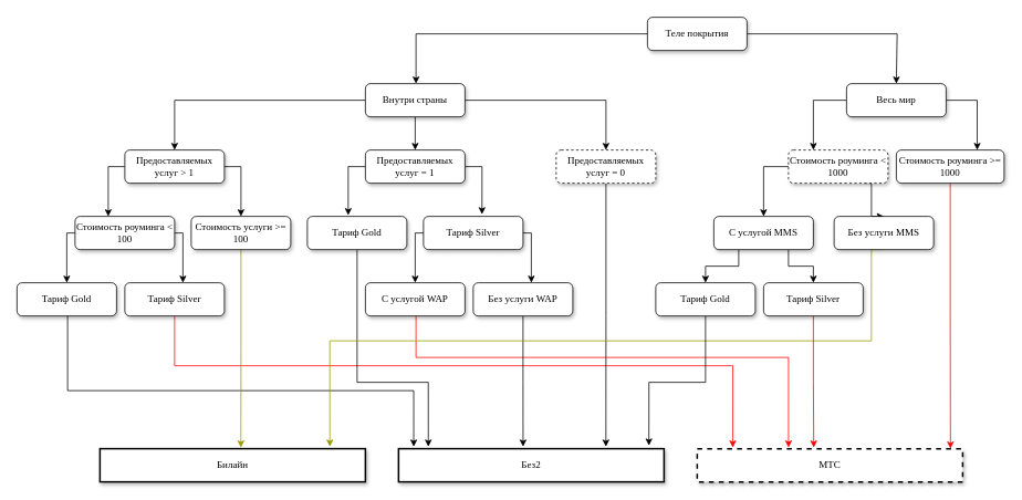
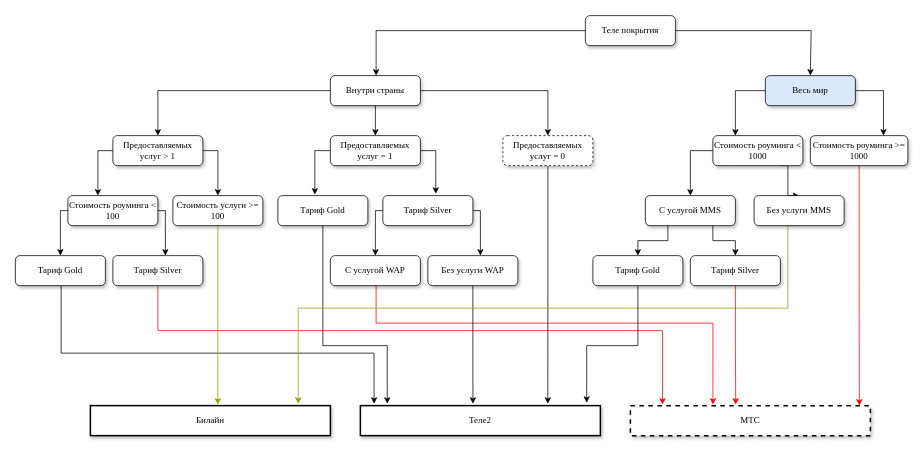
  <mxCell id="0" />
  <mxCell id="1" parent="0" />
  <mxCell id="2" value="" style="edgeStyle=orthogonalEdgeStyle;rounded=0;orthogonalLoop=1;jettySize=auto;html=1;" parent="1" source="4" target="8" edge="1"><mxGeometry relative="1" as="geometry"><Array as="points"><mxPoint x="501" y="40" /></Array></mxGeometry></mxCell>
  <mxCell id="3" style="edgeStyle=orthogonalEdgeStyle;rounded=0;orthogonalLoop=1;jettySize=auto;html=1;entryX=0.5;entryY=0;entryDx=0;entryDy=0;" parent="1" source="4" target="28" edge="1"><mxGeometry relative="1" as="geometry"><Array as="points"><mxPoint x="1081" y="40" /></Array></mxGeometry></mxCell>
  <mxCell id="4" value="Теле покрытия" style="whiteSpace=wrap;html=1;rounded=1;shadow=1;labelBackgroundColor=none;strokeWidth=1;fontFamily=Verdana;fontSize=12;align=center;" parent="1" vertex="1"><mxGeometry x="780" width="120" height="40" as="geometry" y="20" /></mxCell>
  <mxCell id="5" style="edgeStyle=orthogonalEdgeStyle;rounded=0;orthogonalLoop=1;jettySize=auto;html=1;exitX=1;exitY=0.5;exitDx=0;exitDy=0;entryX=0.5;entryY=0;entryDx=0;entryDy=0;" parent="1" source="8" target="24" edge="1"><mxGeometry relative="1" as="geometry" /></mxCell>
  <mxCell id="6" value="" style="edgeStyle=orthogonalEdgeStyle;rounded=0;orthogonalLoop=1;jettySize=auto;html=1;" edge="1" parent="1" source="8" target="14"><mxGeometry relative="1" as="geometry" /></mxCell>
  <mxCell id="7" value="" style="edgeStyle=orthogonalEdgeStyle;rounded=0;orthogonalLoop=1;jettySize=auto;html=1;" edge="1" parent="1" source="8" target="11"><mxGeometry relative="1" as="geometry" /></mxCell>
  <mxCell id="8" value="Внутри страны" style="whiteSpace=wrap;html=1;rounded=1;shadow=1;labelBackgroundColor=none;strokeWidth=1;fontFamily=Verdana;fontSize=12;align=center;" parent="1" vertex="1"><mxGeometry x="440" y="100" width="120" height="40" as="geometry" /></mxCell>
  <mxCell id="9" style="edgeStyle=orthogonalEdgeStyle;rounded=0;orthogonalLoop=1;jettySize=auto;html=1;entryX=0.411;entryY=-0.034;entryDx=0;entryDy=0;entryPerimeter=0;strokeColor=#000000;" edge="1" parent="1" source="11" target="38"><mxGeometry relative="1" as="geometry"><Array as="points"><mxPoint x="419" y="200" /></Array></mxGeometry></mxCell>
  <mxCell id="10" style="edgeStyle=orthogonalEdgeStyle;rounded=0;orthogonalLoop=1;jettySize=auto;html=1;entryX=0.588;entryY=-0.063;entryDx=0;entryDy=0;entryPerimeter=0;strokeColor=#000000;" edge="1" parent="1" source="11" target="41"><mxGeometry relative="1" as="geometry"><Array as="points"><mxPoint x="581" y="200" /></Array></mxGeometry></mxCell>
  <mxCell id="11" value="Предоставляемых услуг = 1" style="whiteSpace=wrap;html=1;rounded=1;shadow=1;labelBackgroundColor=none;strokeWidth=1;fontFamily=Verdana;fontSize=12;align=center;" vertex="1" parent="1"><mxGeometry x="440" y="180" width="120" height="40" as="geometry" /></mxCell>
  <mxCell id="12" style="edgeStyle=orthogonalEdgeStyle;rounded=0;orthogonalLoop=1;jettySize=auto;html=1;" edge="1" parent="1" source="14" target="17"><mxGeometry relative="1" as="geometry"><Array as="points"><mxPoint x="130" y="200" /></Array></mxGeometry></mxCell>
  <mxCell id="13" style="edgeStyle=orthogonalEdgeStyle;rounded=0;orthogonalLoop=1;jettySize=auto;html=1;entryX=0.5;entryY=0;entryDx=0;entryDy=0;" edge="1" parent="1" source="14" target="36"><mxGeometry relative="1" as="geometry"><Array as="points"><mxPoint x="290" y="200" /></Array></mxGeometry></mxCell>
  <mxCell id="14" value="Предоставляемых услуг &amp;gt; 1" style="whiteSpace=wrap;html=1;rounded=1;shadow=1;labelBackgroundColor=none;strokeWidth=1;fontFamily=Verdana;fontSize=12;align=center;" vertex="1" parent="1"><mxGeometry x="150" y="180" width="120" height="40" as="geometry" /></mxCell>
  <mxCell id="15" value="" style="edgeStyle=orthogonalEdgeStyle;rounded=0;orthogonalLoop=1;jettySize=auto;html=1;" edge="1" parent="1" source="17" target="21"><mxGeometry relative="1" as="geometry"><Array as="points"><mxPoint x="80" y="280" /></Array></mxGeometry></mxCell>
  <mxCell id="16" value="" style="edgeStyle=orthogonalEdgeStyle;rounded=0;orthogonalLoop=1;jettySize=auto;html=1;" edge="1" parent="1" source="17" target="19"><mxGeometry relative="1" as="geometry"><Array as="points"><mxPoint x="220" y="280" /></Array></mxGeometry></mxCell>
  <mxCell id="17" value="Стоимость роуминга &amp;lt; 100" style="whiteSpace=wrap;html=1;rounded=1;shadow=1;labelBackgroundColor=none;strokeWidth=1;fontFamily=Verdana;fontSize=12;align=center;" parent="1" vertex="1"><mxGeometry x="90" y="260" width="120" height="40" as="geometry" /></mxCell>
  <mxCell id="18" style="edgeStyle=orthogonalEdgeStyle;rounded=0;orthogonalLoop=1;jettySize=auto;html=1;exitX=0.5;exitY=1;exitDx=0;exitDy=0;entryX=0.134;entryY=-0.034;entryDx=0;entryDy=0;entryPerimeter=0;strokeColor=#FF0000;" edge="1" parent="1" source="19" target="22"><mxGeometry relative="1" as="geometry"><Array as="points"><mxPoint x="210" y="440" /><mxPoint x="883" y="440" /></Array></mxGeometry></mxCell>
  <mxCell id="19" value="Тариф Silver" style="whiteSpace=wrap;html=1;rounded=1;shadow=1;labelBackgroundColor=none;strokeWidth=1;fontFamily=Verdana;fontSize=12;align=center;" vertex="1" parent="1"><mxGeometry x="150" y="340" width="120" height="40" as="geometry" /></mxCell>
  <mxCell id="20" style="edgeStyle=orthogonalEdgeStyle;rounded=0;orthogonalLoop=1;jettySize=auto;html=1;exitX=0.5;exitY=1;exitDx=0;exitDy=0;entryX=0.057;entryY=-0.063;entryDx=0;entryDy=0;entryPerimeter=0;strokeColor=#000000;" edge="1" parent="1" source="21" target="25"><mxGeometry relative="1" as="geometry"><Array as="points"><mxPoint x="81" y="470" /><mxPoint x="498" y="470" /></Array></mxGeometry></mxCell>
  <mxCell id="21" value="Тариф Gold" style="whiteSpace=wrap;html=1;rounded=1;shadow=1;labelBackgroundColor=none;strokeWidth=1;fontFamily=Verdana;fontSize=12;align=center;" vertex="1" parent="1"><mxGeometry x="20" y="340" width="120" height="40" as="geometry" /></mxCell>
  <mxCell id="22" value="МТС" style="whiteSpace=wrap;html=1;rounded=0;shadow=1;labelBackgroundColor=none;strokeWidth=2;fontFamily=Verdana;fontSize=12;align=center;dashed=1;" parent="1" vertex="1"><mxGeometry x="840" y="540" width="320" height="40" as="geometry" /></mxCell>
  <mxCell id="23" style="edgeStyle=orthogonalEdgeStyle;rounded=0;orthogonalLoop=1;jettySize=auto;html=1;entryX=0.781;entryY=-0.063;entryDx=0;entryDy=0;entryPerimeter=0;strokeColor=#000000;" edge="1" parent="1" source="24" target="25"><mxGeometry relative="1" as="geometry" /></mxCell>
  <mxCell id="24" value="Предоставляемых услуг = 0" style="whiteSpace=wrap;html=1;rounded=1;shadow=1;labelBackgroundColor=none;strokeWidth=1;fontFamily=Verdana;fontSize=12;align=center;dashed=1;" parent="1" vertex="1"><mxGeometry x="670" y="180" width="120" height="40" as="geometry" /></mxCell>
- <mxCell id="25" value="Без2" style="whiteSpace=wrap;html=1;rounded=0;shadow=1;labelBackgroundColor=none;strokeWidth=2;fontFamily=Verdana;fontSize=12;align=center;" parent="1" vertex="1"><mxGeometry x="480" y="540" width="320" height="40" as="geometry" /></mxCell>
+ <mxCell id="25" value="Теле2" style="whiteSpace=wrap;html=1;rounded=0;shadow=1;labelBackgroundColor=none;strokeWidth=2;fontFamily=Verdana;fontSize=12;align=center;" parent="1" vertex="1"><mxGeometry x="480" y="540" width="320" height="40" as="geometry" /></mxCell>
  <mxCell id="26" style="edgeStyle=orthogonalEdgeStyle;rounded=0;orthogonalLoop=1;jettySize=auto;html=1;exitX=0;exitY=0.5;exitDx=0;exitDy=0;entryX=0.25;entryY=0;entryDx=0;entryDy=0;strokeColor=#000000;" edge="1" parent="1" source="28" target="33"><mxGeometry relative="1" as="geometry" /></mxCell>
  <mxCell id="27" style="edgeStyle=orthogonalEdgeStyle;rounded=0;orthogonalLoop=1;jettySize=auto;html=1;entryX=0.75;entryY=0;entryDx=0;entryDy=0;strokeColor=#000000;" edge="1" parent="1" source="28" target="30"><mxGeometry relative="1" as="geometry"><Array as="points"><mxPoint x="1177" y="120" /></Array></mxGeometry></mxCell>
- <mxCell id="28" value="Весь мир" style="whiteSpace=wrap;html=1;rounded=1;shadow=1;labelBackgroundColor=none;strokeWidth=1;fontFamily=Verdana;fontSize=12;align=center;" parent="1" vertex="1"><mxGeometry x="1020" y="100" width="120" height="40" as="geometry" /></mxCell>
+ <mxCell id="28" value="Весь мир" style="whiteSpace=wrap;html=1;rounded=1;shadow=1;labelBackgroundColor=none;strokeWidth=1;fontFamily=Verdana;fontSize=12;align=center;fillColor=#dae8fc;" parent="1" vertex="1"><mxGeometry x="1020" y="100" width="120" height="40" as="geometry" /></mxCell>
  <mxCell id="29" style="edgeStyle=orthogonalEdgeStyle;rounded=0;orthogonalLoop=1;jettySize=auto;html=1;exitX=0.5;exitY=1;exitDx=0;exitDy=0;entryX=0.954;entryY=-0.004;entryDx=0;entryDy=0;entryPerimeter=0;strokeColor=#FF0000;" edge="1" parent="1" source="30" target="22"><mxGeometry relative="1" as="geometry" /></mxCell>
  <mxCell id="30" value="Стоимость роуминга &amp;gt;= 1000" style="whiteSpace=wrap;html=1;rounded=1;shadow=1;labelBackgroundColor=none;strokeWidth=1;fontFamily=Verdana;fontSize=12;align=center;" vertex="1" parent="1"><mxGeometry x="1080" y="180" width="130" height="40" as="geometry" /></mxCell>
  <mxCell id="31" style="edgeStyle=orthogonalEdgeStyle;rounded=0;orthogonalLoop=1;jettySize=auto;html=1;exitX=0.25;exitY=1;exitDx=0;exitDy=0;entryX=0.5;entryY=0;entryDx=0;entryDy=0;" edge="1" parent="1" source="33" target="48"><mxGeometry relative="1" as="geometry"><Array as="points"><mxPoint x="981" y="200" /><mxPoint x="921" y="200" /></Array></mxGeometry></mxCell>
  <mxCell id="32" style="edgeStyle=orthogonalEdgeStyle;rounded=0;orthogonalLoop=1;jettySize=auto;html=1;exitX=0.75;exitY=1;exitDx=0;exitDy=0;entryX=0.5;entryY=0;entryDx=0;entryDy=0;" edge="1" parent="1" source="33" target="50"><mxGeometry relative="1" as="geometry"><Array as="points"><mxPoint x="1050" y="220" /></Array></mxGeometry></mxCell>
- <mxCell id="33" value="Стоимость роуминга &amp;lt; 1000" style="whiteSpace=wrap;html=1;rounded=1;shadow=1;labelBackgroundColor=none;strokeWidth=1;fontFamily=Verdana;fontSize=12;align=center;dashed=1;" vertex="1" parent="1"><mxGeometry x="950" y="180" width="120" height="40" as="geometry" /></mxCell>
+ <mxCell id="33" value="Стоимость роуминга &amp;lt; 1000" style="whiteSpace=wrap;html=1;rounded=1;shadow=1;labelBackgroundColor=none;strokeWidth=1;fontFamily=Verdana;fontSize=12;align=center;" vertex="1" parent="1"><mxGeometry x="950" y="180" width="120" height="40" as="geometry" /></mxCell>
  <mxCell id="34" value="Билайн" style="whiteSpace=wrap;html=1;rounded=0;shadow=1;labelBackgroundColor=none;strokeWidth=2;fontFamily=Verdana;fontSize=12;align=center;" parent="1" vertex="1"><mxGeometry x="120" y="540" width="320" height="40" as="geometry" /></mxCell>
  <mxCell id="35" style="edgeStyle=orthogonalEdgeStyle;rounded=0;orthogonalLoop=1;jettySize=auto;html=1;entryX=0.531;entryY=-0.034;entryDx=0;entryDy=0;entryPerimeter=0;strokeColor=#999900;" edge="1" parent="1" source="36" target="34"><mxGeometry relative="1" as="geometry" /></mxCell>
  <mxCell id="36" value="Стоимость услуги &amp;gt;= 100" style="whiteSpace=wrap;html=1;rounded=1;shadow=1;labelBackgroundColor=none;strokeWidth=1;fontFamily=Verdana;fontSize=12;align=center;" vertex="1" parent="1"><mxGeometry x="230" y="260" width="120" height="40" as="geometry" /></mxCell>
  <mxCell id="37" style="edgeStyle=orthogonalEdgeStyle;rounded=0;orthogonalLoop=1;jettySize=auto;html=1;entryX=0.112;entryY=-0.063;entryDx=0;entryDy=0;entryPerimeter=0;strokeColor=#000000;" edge="1" parent="1" source="38" target="25"><mxGeometry relative="1" as="geometry"><Array as="points"><mxPoint x="430" y="460" /><mxPoint x="516" y="460" /></Array></mxGeometry></mxCell>
  <mxCell id="38" value="Тариф Gold" style="whiteSpace=wrap;html=1;rounded=1;shadow=1;labelBackgroundColor=none;strokeWidth=1;fontFamily=Verdana;fontSize=12;align=center;" vertex="1" parent="1"><mxGeometry x="370" y="260" width="120" height="40" as="geometry" /></mxCell>
  <mxCell id="39" style="edgeStyle=orthogonalEdgeStyle;rounded=0;orthogonalLoop=1;jettySize=auto;html=1;exitX=0.25;exitY=1;exitDx=0;exitDy=0;entryX=0.5;entryY=0;entryDx=0;entryDy=0;" edge="1" parent="1" source="41" target="43"><mxGeometry relative="1" as="geometry"><Array as="points"><mxPoint x="540" y="280" /><mxPoint x="500" y="280" /></Array></mxGeometry></mxCell>
  <mxCell id="40" style="edgeStyle=orthogonalEdgeStyle;rounded=0;orthogonalLoop=1;jettySize=auto;html=1;exitX=0.75;exitY=1;exitDx=0;exitDy=0;" edge="1" parent="1" source="41" target="45"><mxGeometry relative="1" as="geometry"><Array as="points"><mxPoint x="600" y="280" /><mxPoint x="640" y="280" /></Array></mxGeometry></mxCell>
  <mxCell id="41" value="Тариф Silver" style="whiteSpace=wrap;html=1;rounded=1;shadow=1;labelBackgroundColor=none;strokeWidth=1;fontFamily=Verdana;fontSize=12;align=center;" vertex="1" parent="1"><mxGeometry x="510" y="260" width="120" height="40" as="geometry" /></mxCell>
  <mxCell id="42" style="edgeStyle=orthogonalEdgeStyle;rounded=0;orthogonalLoop=1;jettySize=auto;html=1;exitX=0.5;exitY=1;exitDx=0;exitDy=0;entryX=0.344;entryY=-0.034;entryDx=0;entryDy=0;entryPerimeter=0;strokeColor=#FF0000;" edge="1" parent="1" source="43" target="22"><mxGeometry relative="1" as="geometry"><Array as="points"><mxPoint x="501" y="430" /><mxPoint x="950" y="430" /></Array></mxGeometry></mxCell>
  <mxCell id="43" value="С услугой WAP" style="whiteSpace=wrap;html=1;rounded=1;shadow=1;labelBackgroundColor=none;strokeWidth=1;fontFamily=Verdana;fontSize=12;align=center;" vertex="1" parent="1"><mxGeometry x="440" y="340" width="120" height="40" as="geometry" /></mxCell>
  <mxCell id="44" style="edgeStyle=orthogonalEdgeStyle;rounded=0;orthogonalLoop=1;jettySize=auto;html=1;strokeColor=#000000;entryX=0.469;entryY=-0.063;entryDx=0;entryDy=0;entryPerimeter=0;" edge="1" parent="1" source="45" target="25"><mxGeometry relative="1" as="geometry"><mxPoint x="630" y="520" as="targetPoint" /></mxGeometry></mxCell>
  <mxCell id="45" value="Без услуги WAP" style="whiteSpace=wrap;html=1;rounded=1;shadow=1;labelBackgroundColor=none;strokeWidth=1;fontFamily=Verdana;fontSize=12;align=center;" vertex="1" parent="1"><mxGeometry x="570" y="340" width="120" height="40" as="geometry" /></mxCell>
  <mxCell id="46" style="edgeStyle=orthogonalEdgeStyle;rounded=0;orthogonalLoop=1;jettySize=auto;html=1;exitX=0.25;exitY=1;exitDx=0;exitDy=0;entryX=0.5;entryY=0;entryDx=0;entryDy=0;" edge="1" parent="1" source="48" target="52"><mxGeometry relative="1" as="geometry" /></mxCell>
  <mxCell id="47" style="edgeStyle=orthogonalEdgeStyle;rounded=0;orthogonalLoop=1;jettySize=auto;html=1;exitX=0.75;exitY=1;exitDx=0;exitDy=0;entryX=0.5;entryY=0;entryDx=0;entryDy=0;" edge="1" parent="1" source="48" target="54"><mxGeometry relative="1" as="geometry" /></mxCell>
  <mxCell id="48" value="С услугой MMS" style="whiteSpace=wrap;html=1;rounded=1;shadow=1;labelBackgroundColor=none;strokeWidth=1;fontFamily=Verdana;fontSize=12;align=center;" vertex="1" parent="1"><mxGeometry x="860" y="260" width="120" height="40" as="geometry" /></mxCell>
  <mxCell id="49" style="edgeStyle=orthogonalEdgeStyle;rounded=0;orthogonalLoop=1;jettySize=auto;html=1;exitX=0.5;exitY=1;exitDx=0;exitDy=0;entryX=0.866;entryY=-0.063;entryDx=0;entryDy=0;entryPerimeter=0;strokeColor=#999900;" edge="1" parent="1" source="50" target="34"><mxGeometry relative="1" as="geometry"><Array as="points"><mxPoint x="1050" y="410" /><mxPoint x="397" y="410" /></Array></mxGeometry></mxCell>
  <mxCell id="50" value="Без услуги MMS" style="whiteSpace=wrap;html=1;rounded=1;shadow=1;labelBackgroundColor=none;strokeWidth=1;fontFamily=Verdana;fontSize=12;align=center;" vertex="1" parent="1"><mxGeometry x="1005" y="260" width="120" height="40" as="geometry" /></mxCell>
  <mxCell id="51" style="edgeStyle=orthogonalEdgeStyle;rounded=0;orthogonalLoop=1;jettySize=auto;html=1;exitX=0.5;exitY=1;exitDx=0;exitDy=0;entryX=0.943;entryY=-0.093;entryDx=0;entryDy=0;entryPerimeter=0;strokeColor=#000000;" edge="1" parent="1" source="52" target="25"><mxGeometry relative="1" as="geometry" /></mxCell>
  <mxCell id="52" value="Тариф Gold" style="whiteSpace=wrap;html=1;rounded=1;shadow=1;labelBackgroundColor=none;strokeWidth=1;fontFamily=Verdana;fontSize=12;align=center;" vertex="1" parent="1"><mxGeometry x="790" y="340" width="120" height="40" as="geometry" /></mxCell>
  <mxCell id="53" style="edgeStyle=orthogonalEdgeStyle;rounded=0;orthogonalLoop=1;jettySize=auto;html=1;entryX=0.439;entryY=-0.034;entryDx=0;entryDy=0;entryPerimeter=0;strokeColor=#FF0000;" edge="1" parent="1" source="54" target="22"><mxGeometry relative="1" as="geometry" /></mxCell>
  <mxCell id="54" value="Тариф Silver" style="whiteSpace=wrap;html=1;rounded=1;shadow=1;labelBackgroundColor=none;strokeWidth=1;fontFamily=Verdana;fontSize=12;align=center;" vertex="1" parent="1"><mxGeometry x="920" y="340" width="120" height="40" as="geometry" /></mxCell>
